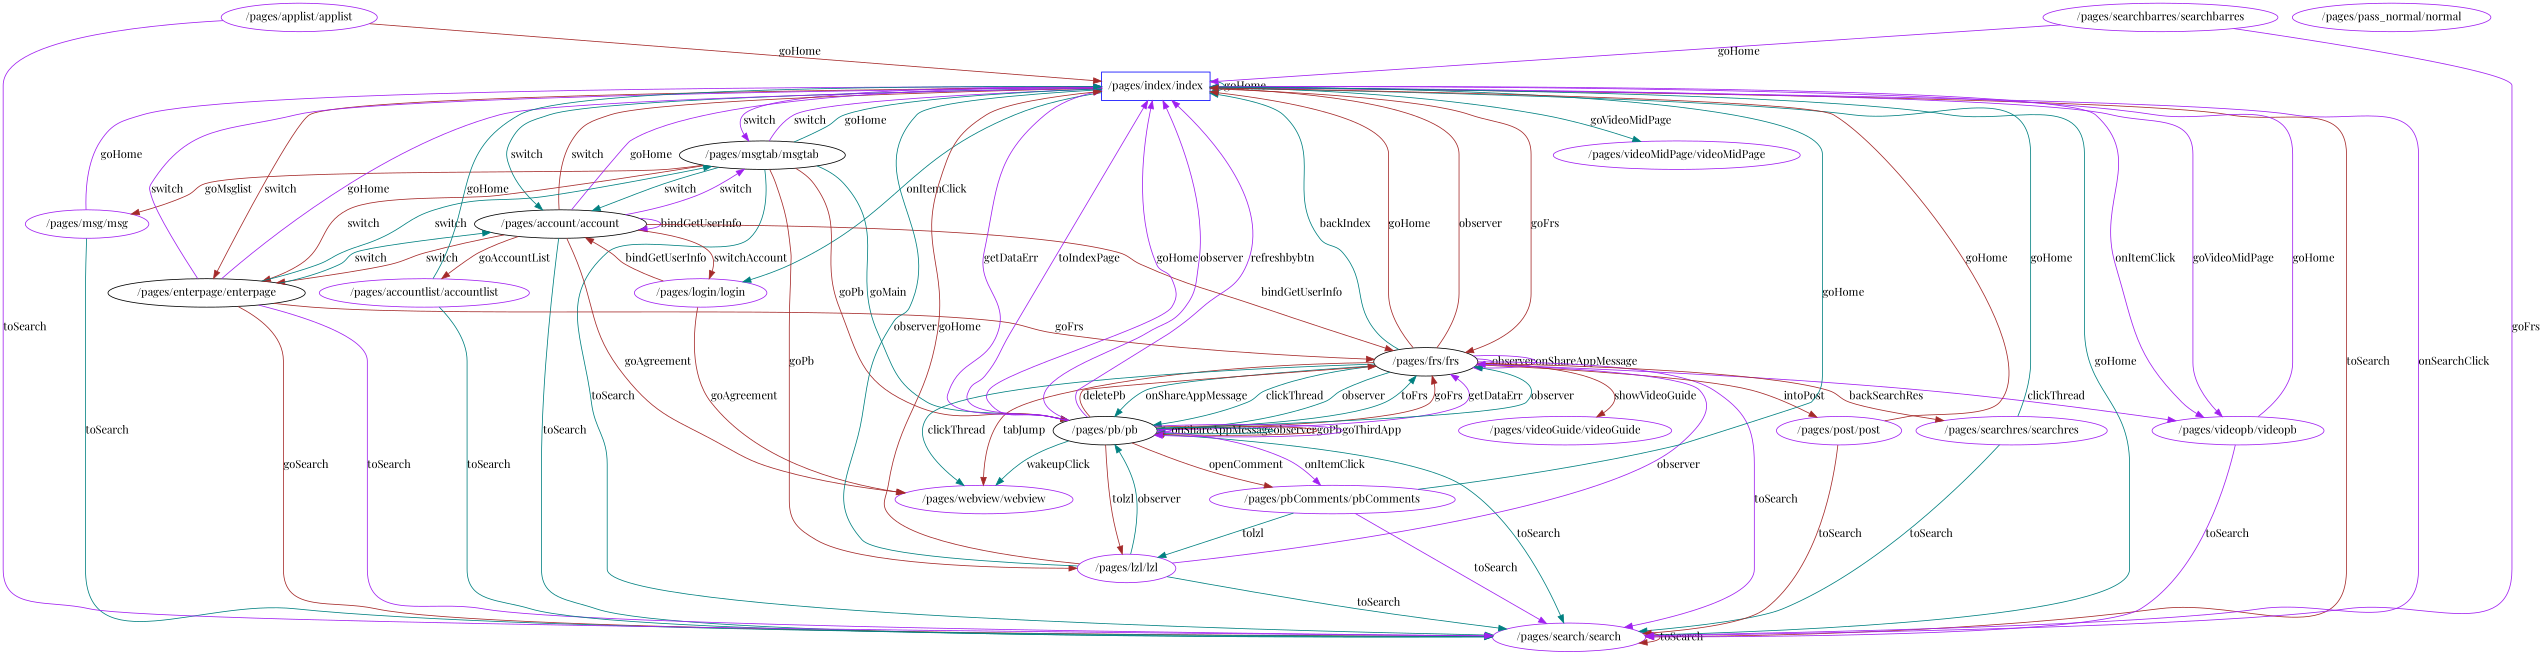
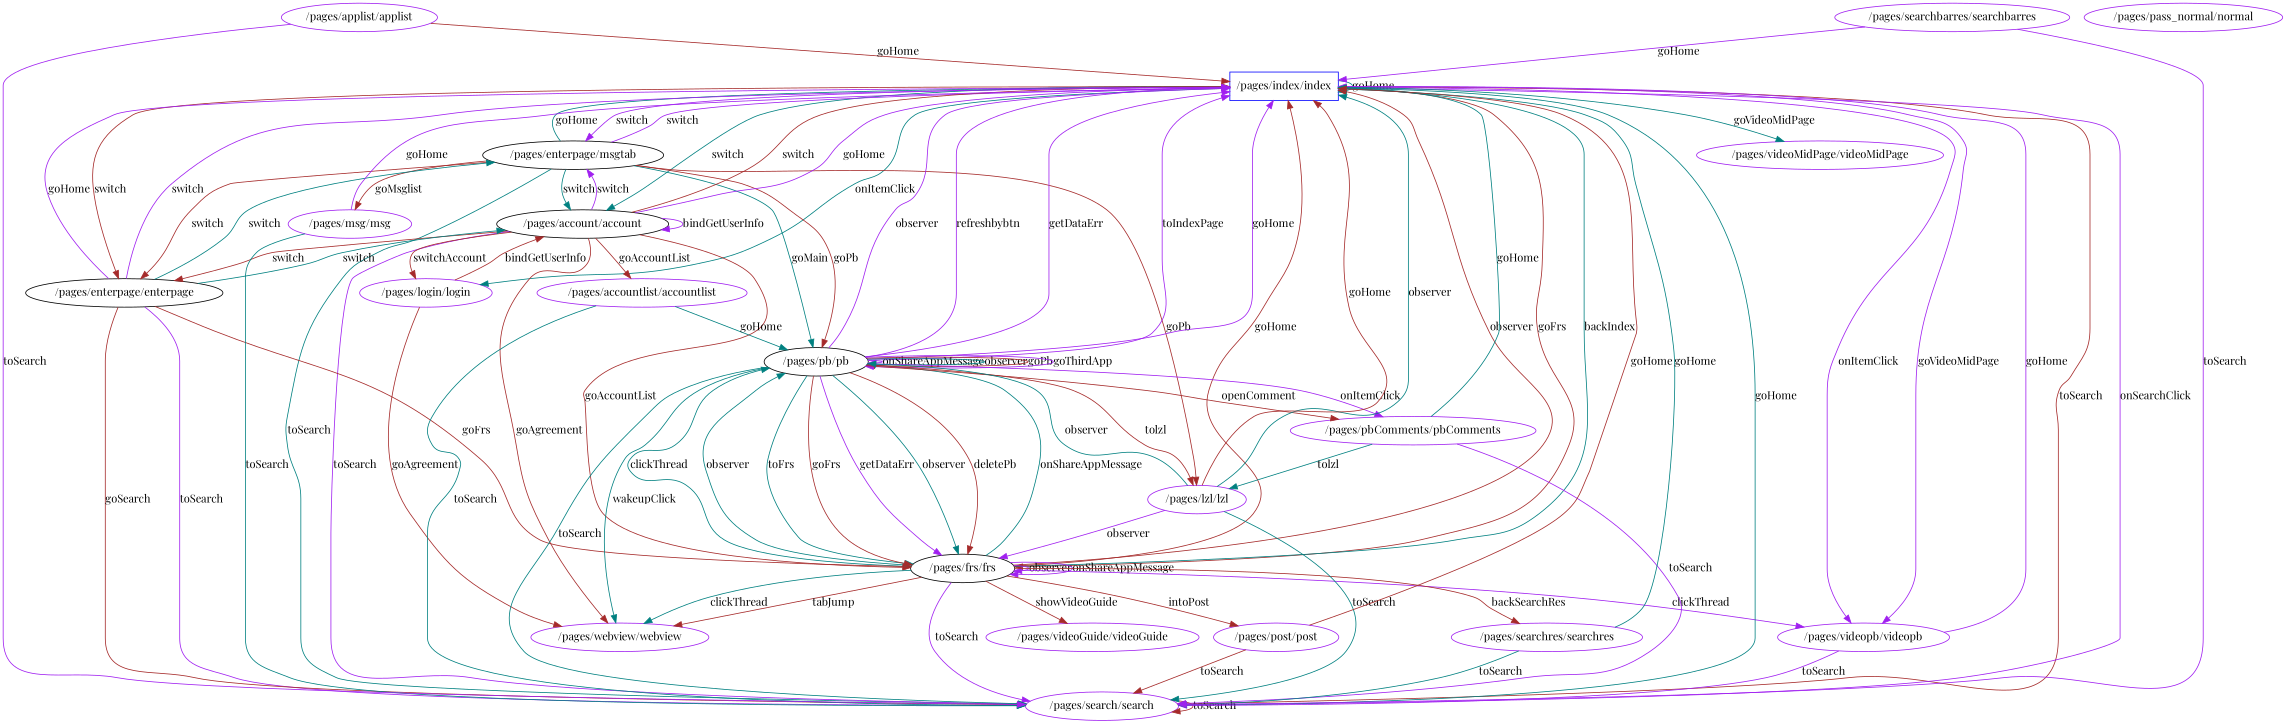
  digraph {
    fontname="Playfair Display"
    node [color=purple fontname="Playfair Display"]
    edge [color=brown fontname="Playfair Display"]
    n1 [color=blue label="/pages/index/index" shape=rectangle]
-   n2 [label="/pages/msgtab/msgtab" color=""]
+   n2 [label="/pages/enterpage/msgtab" color=""]
    n3 [label="/pages/account/account" color=""]
    n4 [label="/pages/frs/frs" color=""]
    n5 [label="/pages/enterpage/enterpage" color=""]
    n6 [label="/pages/search/search"]
    n7 [label="/pages/videopb/videopb"]
    n8 [label="/pages/videoMidPage/videoMidPage"]
    n9 [label="/pages/login/login"]
    n10 [label="/pages/pb/pb" color=""]
    n11 [label="/pages/lzl/lzl"]
    n12 [label="/pages/msg/msg"]
    n13 [label="/pages/webview/webview"]
    n14 [label="/pages/accountlist/accountlist"]
    n15 [label="/pages/pbComments/pbComments"]
    n16 [label="/pages/searchres/searchres"]
    n17 [label="/pages/post/post"]
    n18 [label="/pages/videoGuide/videoGuide"]
    n19 [label="/pages/applist/applist"]
    n20 [label="/pages/searchbarres/searchbarres"]
    n21 [label="/pages/pass_normal/normal"]
    n1 -> n1 [color=teal label=goHome]
    n1 -> n2 [color=purple label=switch]
    n1 -> n3 [color=teal label=switch]
    n1 -> n4 [label=goFrs]
    n1 -> n5 [label=switch]
    n1 -> n6 [label=toSearch]
    n1 -> n6 [color=purple label=onSearchClick]
    n1 -> n7 [color=purple label=onItemClick]
    n1 -> n7 [color=purple label=goVideoMidPage]
    n1 -> n8 [color=teal label=goVideoMidPage]
    n1 -> n9 [color=teal label=onItemClick]
    n2 -> n1 [color=purple label=switch]
    n2 -> n1 [color=teal label=goHome]
    n2 -> n3 [color=teal label=switch]
    n2 -> n5 [label=switch]
    n2 -> n6 [color=teal label=toSearch]
    n2 -> n10 [color=teal label=goMain]
    n2 -> n10 [label=goPb]
    n2 -> n11 [label=goPb]
    n2 -> n12 [label=goMsglist]
    n3 -> n1 [label=switch]
    n3 -> n1 [color=purple label=goHome]
    n3 -> n2 [color=purple label=switch]
    n3 -> n3 [color=purple label=bindGetUserInfo]
-   n3 -> n4 [label=bindGetUserInfo]
+   n3 -> n4 [label=goAccountList]
    n3 -> n5 [label=switch]
-   n3 -> n6 [color=teal label=toSearch]
+   n3 -> n6 [color=purple label=toSearch]
    n3 -> n9 [label=switchAccount]
    n3 -> n13 [label=goAgreement]
    n3 -> n14 [label=goAccountList]
    n4 -> n1 [color=teal label=backIndex]
    n4 -> n1 [label=goHome]
    n4 -> n1 [label=observer]
    n4 -> n4 [color=purple label=observer]
    n4 -> n4 [color=purple label=onShareAppMessage]
    n4 -> n6 [color=purple label=toSearch]
    n4 -> n7 [color=purple label=clickThread]
    n4 -> n10 [color=teal label=onShareAppMessage]
    n4 -> n10 [color=teal label=clickThread]
    n4 -> n10 [color=teal label=observer]
    n4 -> n13 [label=tabJump]
    n4 -> n13 [color=teal label=clickThread]
    n4 -> n16 [label=backSearchRes]
    n4 -> n17 [label=intoPost]
    n4 -> n18 [label=showVideoGuide]
    n5 -> n1 [color=purple label=switch]
    n5 -> n1 [color=purple label=goHome]
    n5 -> n2 [color=teal label=switch]
    n5 -> n3 [color=teal label=switch]
    n5 -> n4 [label=goFrs]
    n5 -> n6 [color=purple label=toSearch]
    n5 -> n6 [label=goSearch]
    n6 -> n1 [color=teal label=goHome]
    n6 -> n6 [label=toSearch]
    n7 -> n1 [color=purple label=goHome]
    n7 -> n6 [color=purple label=toSearch]
    n9 -> n3 [label=bindGetUserInfo]
    n9 -> n13 [label=goAgreement]
    n10 -> n1 [color=purple label=getDataErr]
    n10 -> n1 [color=purple label=toIndexPage]
    n10 -> n1 [color=purple label=goHome]
    n10 -> n1 [color=purple label=observer]
    n10 -> n1 [color=purple label=refreshbybtn]
    n10 -> n4 [color=teal label=toFrs]
    n10 -> n4 [label=goFrs]
    n10 -> n4 [color=purple label=getDataErr]
    n10 -> n4 [color=teal label=observer]
    n10 -> n4 [label=deletePb]
    n10 -> n6 [color=teal label=toSearch]
    n10 -> n10 [color=purple label=onShareAppMessage]
    n10 -> n10 [color=teal label=observer]
    n10 -> n10 [label=goPb]
    n10 -> n10 [color=purple label=goThirdApp]
    n10 -> n11 [label=tolzl]
    n10 -> n13 [color=teal label=wakeupClick]
    n10 -> n15 [color=purple label=onItemClick]
    n10 -> n15 [label=openComment]
    n11 -> n1 [color=teal label=observer]
    n11 -> n1 [label=goHome]
    n11 -> n4 [color=purple label=observer]
    n11 -> n6 [color=teal label=toSearch]
    n11 -> n10 [color=teal label=observer]
    n12 -> n1 [color=purple label=goHome]
    n12 -> n6 [color=teal label=toSearch]
-   n14 -> n1 [color=teal label=goHome]
+   n14 -> n10 [color=teal label=goHome]
    n14 -> n6 [color=teal label=toSearch]
    n15 -> n1 [color=teal label=goHome]
    n15 -> n6 [color=purple label=toSearch]
    n15 -> n11 [color=teal label=tolzl]
    n16 -> n1 [color=teal label=goHome]
    n16 -> n6 [color=teal label=toSearch]
    n17 -> n1 [label=goHome]
    n17 -> n6 [label=toSearch]
    n19 -> n1 [label=goHome]
    n19 -> n6 [color=purple label=toSearch]
    n20 -> n1 [color=purple label=goHome]
-   n20 -> n6 [color=purple label=goFrs]
+   n20 -> n6 [color=purple label=toSearch]
  }
